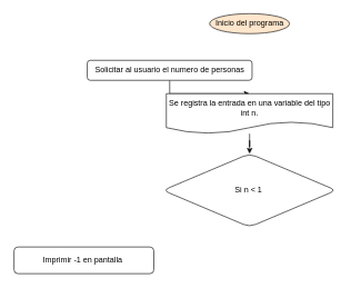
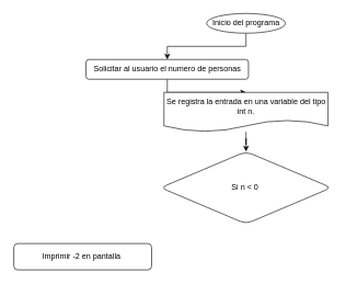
  <mxCell id="0" />
  <mxCell id="1" parent="0" />
- <mxCell id="3" value="Inicio del programa" style="ellipse;whiteSpace=wrap;html=1;fillColor=#ffe6cc;" vertex="1" parent="1"><mxGeometry x="313.75" y="20" width="120" height="30" as="geometry" /></mxCell>
+ <mxCell id="2" value="" style="edgeStyle=orthogonalEdgeStyle;rounded=0;orthogonalLoop=1;jettySize=auto;html=1;" edge="1" parent="1" source="3" target="5"><mxGeometry relative="1" as="geometry" /></mxCell>
+ <mxCell id="3" value="Inicio del programa" style="ellipse;whiteSpace=wrap;html=1;" vertex="1" parent="1"><mxGeometry x="313.75" y="20" width="120" height="30" as="geometry" /></mxCell>
  <mxCell id="4" value="" style="edgeStyle=orthogonalEdgeStyle;rounded=0;orthogonalLoop=1;jettySize=auto;html=1;" edge="1" parent="1" source="5" target="7"><mxGeometry relative="1" as="geometry" /></mxCell>
  <mxCell id="5" value="Solicitar al usuario el numero de personas" style="rounded=1;whiteSpace=wrap;html=1;" vertex="1" parent="1"><mxGeometry x="130" y="90" width="247.5" height="30" as="geometry" /></mxCell>
  <mxCell id="6" value="" style="edgeStyle=orthogonalEdgeStyle;rounded=0;orthogonalLoop=1;jettySize=auto;html=1;" edge="1" parent="1" source="7" target="8"><mxGeometry relative="1" as="geometry" /></mxCell>
  <mxCell id="7" value="Se registra la entrada en una variable del tipo int n." style="shape=document;whiteSpace=wrap;html=1;boundedLbl=1;rounded=1;" vertex="1" parent="1"><mxGeometry x="248.75" y="140" width="250" height="60" as="geometry" /></mxCell>
- <mxCell id="8" value="Si n &amp;lt; 1&amp;nbsp;" style="rhombus;whiteSpace=wrap;html=1;rounded=1;" vertex="1" parent="1"><mxGeometry x="243.75" y="230" width="260" height="110" as="geometry" /></mxCell>
- <mxCell id="9" value="Imprimir -1 en pantalla&amp;nbsp;" style="whiteSpace=wrap;html=1;rounded=1;" vertex="1" parent="1"><mxGeometry x="20" y="370" width="210" height="40" as="geometry" /></mxCell>
+ <mxCell id="8" value="Si n &amp;lt; 0&amp;nbsp;" style="rhombus;whiteSpace=wrap;html=1;rounded=1;" vertex="1" parent="1"><mxGeometry x="243.75" y="230" width="260" height="110" as="geometry" /></mxCell>
+ <mxCell id="9" value="Imprimir -2 en pantalla&amp;nbsp;" style="whiteSpace=wrap;html=1;rounded=1;" vertex="1" parent="1"><mxGeometry x="20" y="370" width="210" height="40" as="geometry" /></mxCell>
